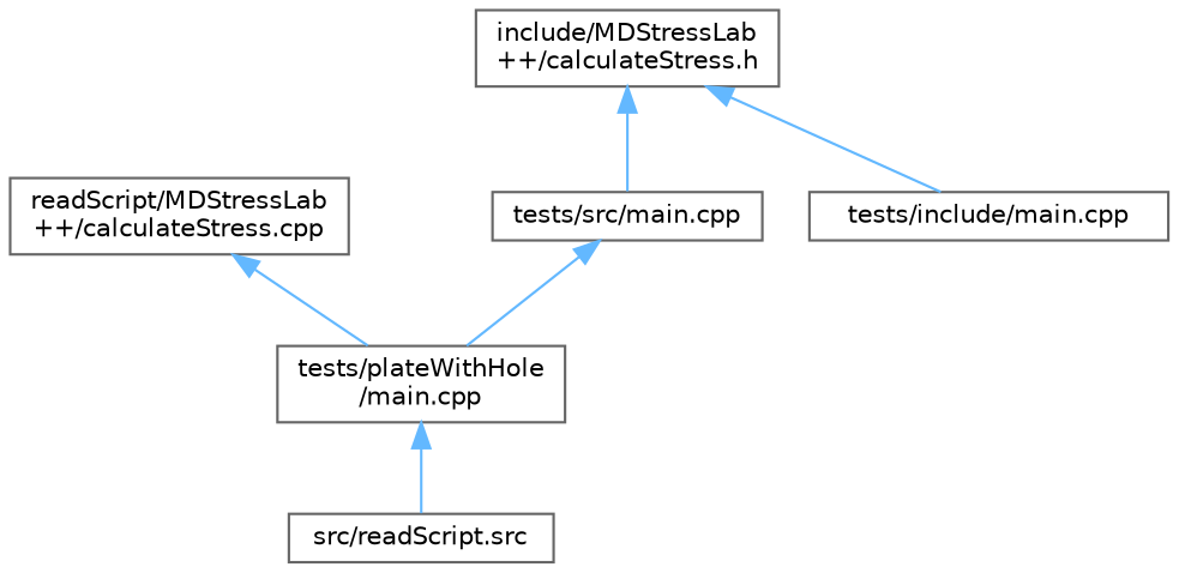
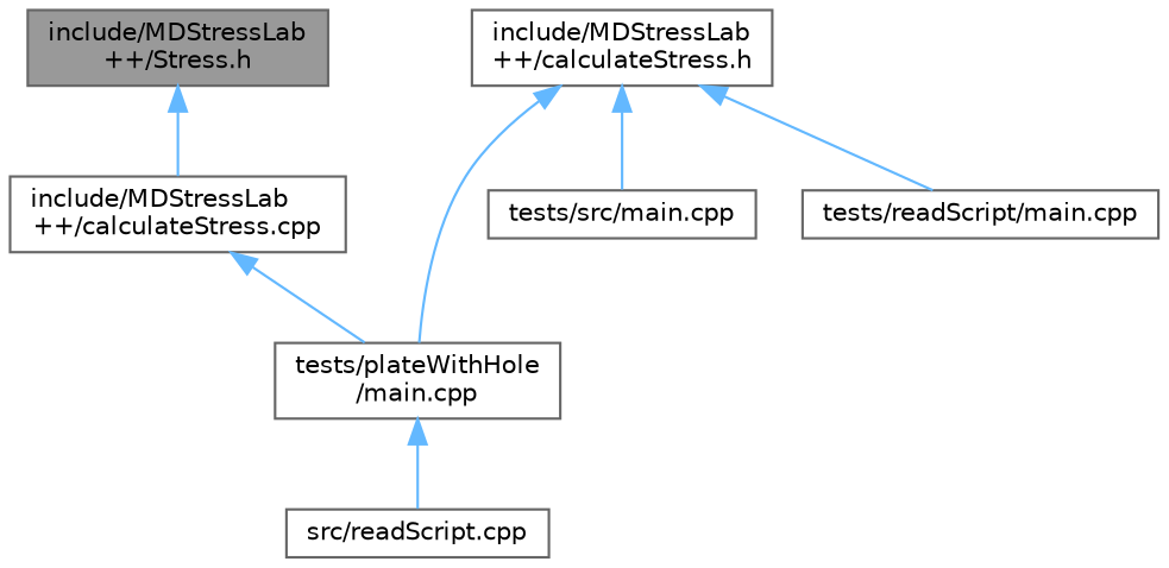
  digraph {
    node [color=grey40 fillcolor=white fontname=Helvetica fontsize=10 shape=box style=filled]
    edge [color=steelblue1 dir=back fontname=Helvetica fontsize=10 labelfontname=Helvetica labelfontsize=10 style=solid]
-   n2 [height=0.2 label="readScript/MDStressLab\l++/calculateStress.cpp" width=0.4]
+   n1 [color=gray40 fillcolor=grey60 fontcolor=black height=0.2 label="include/MDStressLab\l++/Stress.h" width=0.4]
+   n2 [height=0.2 label="include/MDStressLab\l++/calculateStress.cpp" width=0.4]
    n3 [height=0.2 label="tests/plateWithHole\l/main.cpp" width=0.4]
    n4 [height=0.2 label="include/MDStressLab\l++/calculateStress.h" width=0.4]
    n5 [height=0.2 label="tests/src/main.cpp" width=0.4]
-   n6 [height=0.2 label="tests/include/main.cpp" width=0.4]
-   n7 [height=0.2 label="src/readScript.src" width=0.4]
+   n6 [height=0.2 label="tests/readScript/main.cpp" width=0.4]
+   n7 [height=0.2 label="src/readScript.cpp" width=0.4]
+   n1 -> n2
    n2 -> n3
    n3 -> n7
-   n5 -> n3
+   n4 -> n3
    n4 -> n5
    n4 -> n6
  }
